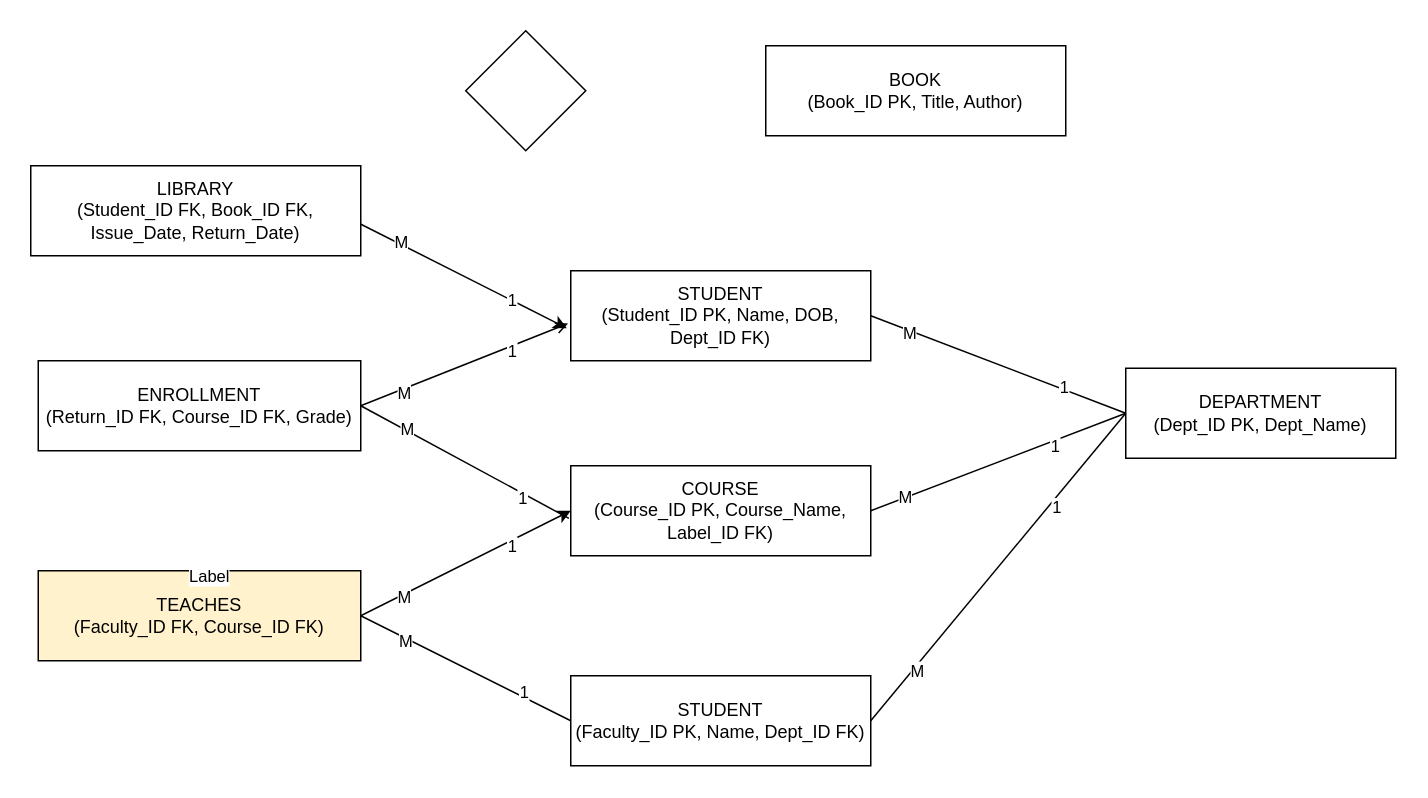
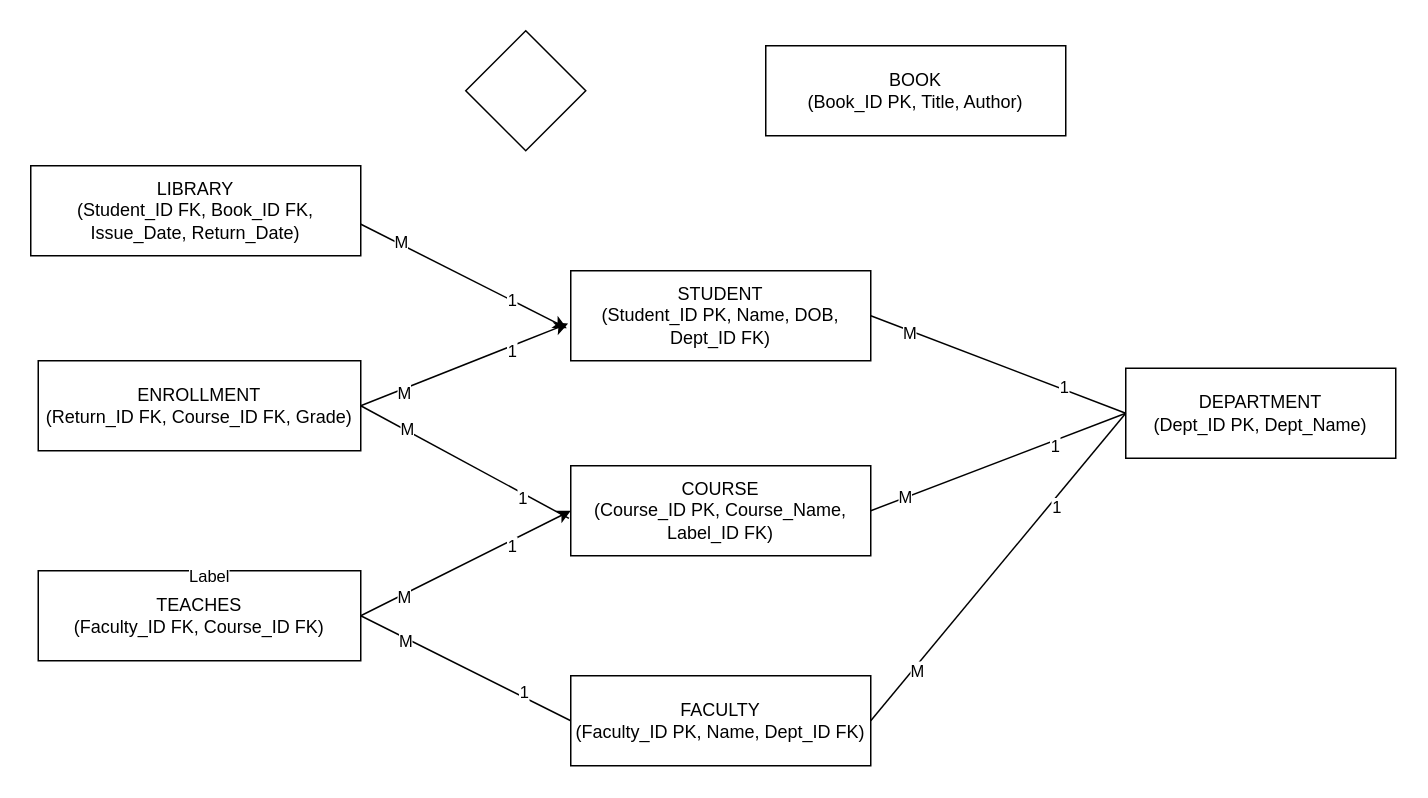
  <mxCell id="0" />
  <mxCell id="1" parent="0" />
  <mxCell id="2" value="STUDENT&#10;(Student_ID PK, Name, DOB, Dept_ID FK)" style="shape=rectangle;rounded=0;whiteSpace=wrap;html=1;" vertex="1" parent="1"><mxGeometry x="380" y="180" width="200" height="60" as="geometry" /></mxCell>
  <mxCell id="3" value="DEPARTMENT&#10;(Dept_ID PK, Dept_Name)" style="shape=rectangle;rounded=0;whiteSpace=wrap;html=1;" vertex="1" parent="1"><mxGeometry x="750" y="245" width="180" height="60" as="geometry" /></mxCell>
  <mxCell id="4" value="COURSE&#10;(Course_ID PK, Course_Name, Label_ID FK)" style="shape=rectangle;rounded=0;whiteSpace=wrap;html=1;" vertex="1" parent="1"><mxGeometry x="380" y="310" width="200" height="60" as="geometry" /></mxCell>
- <mxCell id="5" value="STUDENT&#10;(Faculty_ID PK, Name, Dept_ID FK)" style="shape=rectangle;rounded=0;whiteSpace=wrap;html=1;" vertex="1" parent="1"><mxGeometry x="380" y="450" width="200" height="60" as="geometry" /></mxCell>
+ <mxCell id="5" value="FACULTY&#10;(Faculty_ID PK, Name, Dept_ID FK)" style="shape=rectangle;rounded=0;whiteSpace=wrap;html=1;" vertex="1" parent="1"><mxGeometry x="380" y="450" width="200" height="60" as="geometry" /></mxCell>
  <mxCell id="6" value="BOOK&#10;(Book_ID PK, Title, Author)" style="shape=rectangle;rounded=0;whiteSpace=wrap;html=1;" vertex="1" parent="1"><mxGeometry x="510" y="30" width="200" height="60" as="geometry" /></mxCell>
  <mxCell id="7" value="LIBRARY&lt;br&gt;(Student_ID FK, Book_ID FK, Issue_Date, Return_Date)" style="rounded=0;whiteSpace=wrap;html=1;" vertex="1" parent="1"><mxGeometry x="20" y="110" width="220" height="60" as="geometry" /></mxCell>
  <mxCell id="8" value="ENROLLMENT&lt;br&gt;(Return_ID FK, Course_ID FK, Grade)" style="rounded=0;whiteSpace=wrap;html=1;" vertex="1" parent="1"><mxGeometry x="25" y="240" width="215" height="60" as="geometry" /></mxCell>
- <mxCell id="9" value="TEACHES&lt;br&gt;(Faculty_ID FK, Course_ID FK)" style="rounded=0;whiteSpace=wrap;html=1;fillColor=#fff2cc;" vertex="1" parent="1"><mxGeometry x="25" y="380" width="215" height="60" as="geometry" /></mxCell>
+ <mxCell id="9" value="TEACHES&lt;br&gt;(Faculty_ID FK, Course_ID FK)" style="rounded=0;whiteSpace=wrap;html=1;" vertex="1" parent="1"><mxGeometry x="25" y="380" width="215" height="60" as="geometry" /></mxCell>
  <mxCell id="10" value="" style="endArrow=classic;html=1;rounded=0;exitX=0.999;exitY=0.647;exitDx=0;exitDy=0;exitPerimeter=0;entryX=-0.013;entryY=0.638;entryDx=0;entryDy=0;entryPerimeter=0;" edge="1" parent="1" source="7" target="2"><mxGeometry relative="1" as="geometry"><mxPoint x="370" y="300" as="sourcePoint" /><mxPoint x="470" y="300" as="targetPoint" /><Array as="points" /></mxGeometry></mxCell>
  <mxCell id="11" value="Label" style="edgeLabel;resizable=0;html=1;;align=center;verticalAlign=middle;" connectable="0" vertex="1" parent="10"><mxGeometry relative="1" as="geometry"><mxPoint x="-170" y="200" as="offset" /></mxGeometry></mxCell>
  <mxCell id="12" value="M" style="edgeLabel;html=1;align=center;verticalAlign=middle;resizable=0;points=[];" vertex="1" connectable="0" parent="10"><mxGeometry x="-0.622" y="2" relative="1" as="geometry"><mxPoint as="offset" /></mxGeometry></mxCell>
  <mxCell id="13" value="1" style="edgeLabel;html=1;align=center;verticalAlign=middle;resizable=0;points=[];" vertex="1" connectable="0" parent="10"><mxGeometry x="0.462" relative="1" as="geometry"><mxPoint as="offset" /></mxGeometry></mxCell>
  <mxCell id="14" value="" style="endArrow=classic;html=1;rounded=0;exitX=1;exitY=0.5;exitDx=0;exitDy=0;" edge="1" parent="1" source="9"><mxGeometry relative="1" as="geometry"><mxPoint x="370" y="300" as="sourcePoint" /><mxPoint x="380" y="340" as="targetPoint" /></mxGeometry></mxCell>
  <mxCell id="15" value="M" style="edgeLabel;html=1;align=center;verticalAlign=middle;resizable=0;points=[];" vertex="1" connectable="0" parent="14"><mxGeometry x="-0.599" y="-1" relative="1" as="geometry"><mxPoint as="offset" /></mxGeometry></mxCell>
  <mxCell id="16" value="1" style="edgeLabel;html=1;align=center;verticalAlign=middle;resizable=0;points=[];" vertex="1" connectable="0" parent="14"><mxGeometry x="0.413" y="-3" relative="1" as="geometry"><mxPoint as="offset" /></mxGeometry></mxCell>
- <mxCell id="17" value="" style="endArrow=open;html=1;rounded=0;exitX=1;exitY=0.5;exitDx=0;exitDy=0;entryX=-0.009;entryY=0.587;entryDx=0;entryDy=0;entryPerimeter=0;" edge="1" parent="1" source="8" target="2"><mxGeometry relative="1" as="geometry"><mxPoint x="370" y="300" as="sourcePoint" /><mxPoint x="470" y="300" as="targetPoint" /></mxGeometry></mxCell>
+ <mxCell id="17" value="" style="endArrow=classic;html=1;rounded=0;exitX=1;exitY=0.5;exitDx=0;exitDy=0;entryX=-0.009;entryY=0.587;entryDx=0;entryDy=0;entryPerimeter=0;" edge="1" parent="1" source="8" target="2"><mxGeometry relative="1" as="geometry"><mxPoint x="370" y="300" as="sourcePoint" /><mxPoint x="470" y="300" as="targetPoint" /></mxGeometry></mxCell>
  <mxCell id="18" value="M" style="edgeLabel;html=1;align=center;verticalAlign=middle;resizable=0;points=[];" vertex="1" connectable="0" parent="17"><mxGeometry x="-0.596" y="-3" relative="1" as="geometry"><mxPoint as="offset" /></mxGeometry></mxCell>
  <mxCell id="19" value="1" style="edgeLabel;html=1;align=center;verticalAlign=middle;resizable=0;points=[];" vertex="1" connectable="0" parent="17"><mxGeometry x="0.437" y="-3" relative="1" as="geometry"><mxPoint as="offset" /></mxGeometry></mxCell>
  <mxCell id="20" value="" style="endArrow=none;html=1;rounded=0;entryX=-0.006;entryY=0.585;entryDx=0;entryDy=0;entryPerimeter=0;" edge="1" parent="1" target="4"><mxGeometry width="50" height="50" relative="1" as="geometry"><mxPoint x="240" y="270" as="sourcePoint" /><mxPoint x="290" y="220" as="targetPoint" /></mxGeometry></mxCell>
  <mxCell id="21" value="M" style="edgeLabel;html=1;align=center;verticalAlign=middle;resizable=0;points=[];" vertex="1" connectable="0" parent="20"><mxGeometry x="-0.563" y="1" relative="1" as="geometry"><mxPoint as="offset" /></mxGeometry></mxCell>
  <mxCell id="22" value="1" style="edgeLabel;html=1;align=center;verticalAlign=middle;resizable=0;points=[];" vertex="1" connectable="0" parent="20"><mxGeometry x="0.567" y="-3" relative="1" as="geometry"><mxPoint as="offset" /></mxGeometry></mxCell>
  <mxCell id="23" value="" style="endArrow=none;html=1;rounded=0;entryX=0;entryY=0.5;entryDx=0;entryDy=0;" edge="1" parent="1" target="5"><mxGeometry width="50" height="50" relative="1" as="geometry"><mxPoint x="240" y="410" as="sourcePoint" /><mxPoint x="290" y="360" as="targetPoint" /></mxGeometry></mxCell>
  <mxCell id="24" value="M" style="edgeLabel;html=1;align=center;verticalAlign=middle;resizable=0;points=[];" vertex="1" connectable="0" parent="23"><mxGeometry x="-0.563" y="-2" relative="1" as="geometry"><mxPoint as="offset" /></mxGeometry></mxCell>
  <mxCell id="25" value="1" style="edgeLabel;html=1;align=center;verticalAlign=middle;resizable=0;points=[];" vertex="1" connectable="0" parent="23"><mxGeometry x="0.539" y="3" relative="1" as="geometry"><mxPoint as="offset" /></mxGeometry></mxCell>
  <mxCell id="26" value="" style="endArrow=none;html=1;rounded=0;entryX=0;entryY=0.5;entryDx=0;entryDy=0;" edge="1" parent="1" target="3"><mxGeometry width="50" height="50" relative="1" as="geometry"><mxPoint x="580" y="340" as="sourcePoint" /><mxPoint x="630" y="290" as="targetPoint" /></mxGeometry></mxCell>
  <mxCell id="27" value="M" style="edgeLabel;html=1;align=center;verticalAlign=middle;resizable=0;points=[];" vertex="1" connectable="0" parent="26"><mxGeometry x="-0.73" y="1" relative="1" as="geometry"><mxPoint as="offset" /></mxGeometry></mxCell>
  <mxCell id="28" value="1" style="edgeLabel;html=1;align=center;verticalAlign=middle;resizable=0;points=[];" vertex="1" connectable="0" parent="26"><mxGeometry x="0.432" y="-3" relative="1" as="geometry"><mxPoint as="offset" /></mxGeometry></mxCell>
  <mxCell id="29" value="" style="endArrow=none;html=1;rounded=0;entryX=0;entryY=0.5;entryDx=0;entryDy=0;" edge="1" parent="1" target="3"><mxGeometry width="50" height="50" relative="1" as="geometry"><mxPoint x="580" y="210" as="sourcePoint" /><mxPoint x="630" y="160" as="targetPoint" /></mxGeometry></mxCell>
  <mxCell id="30" value="M" style="edgeLabel;html=1;align=center;verticalAlign=middle;resizable=0;points=[];" vertex="1" connectable="0" parent="29"><mxGeometry x="-0.697" y="-2" relative="1" as="geometry"><mxPoint as="offset" /></mxGeometry></mxCell>
  <mxCell id="31" value="1" style="edgeLabel;html=1;align=center;verticalAlign=middle;resizable=0;points=[];" vertex="1" connectable="0" parent="29"><mxGeometry x="0.501" y="1" relative="1" as="geometry"><mxPoint as="offset" /></mxGeometry></mxCell>
  <mxCell id="32" value="" style="endArrow=none;html=1;rounded=0;entryX=0;entryY=0.5;entryDx=0;entryDy=0;" edge="1" parent="1" target="3"><mxGeometry width="50" height="50" relative="1" as="geometry"><mxPoint x="580" y="480" as="sourcePoint" /><mxPoint x="660" y="280" as="targetPoint" /></mxGeometry></mxCell>
  <mxCell id="33" value="M" style="edgeLabel;html=1;align=center;verticalAlign=middle;resizable=0;points=[];" vertex="1" connectable="0" parent="32"><mxGeometry x="-0.659" y="-2" relative="1" as="geometry"><mxPoint as="offset" /></mxGeometry></mxCell>
  <mxCell id="34" value="1" style="edgeLabel;html=1;align=center;verticalAlign=middle;resizable=0;points=[];" vertex="1" connectable="0" parent="32"><mxGeometry x="0.422" y="-4" relative="1" as="geometry"><mxPoint as="offset" /></mxGeometry></mxCell>
  <mxCell id="35" value="" style="rhombus;whiteSpace=wrap;html=1;" vertex="1" parent="1"><mxGeometry x="310" y="20" width="80" height="80" as="geometry" /></mxCell>
